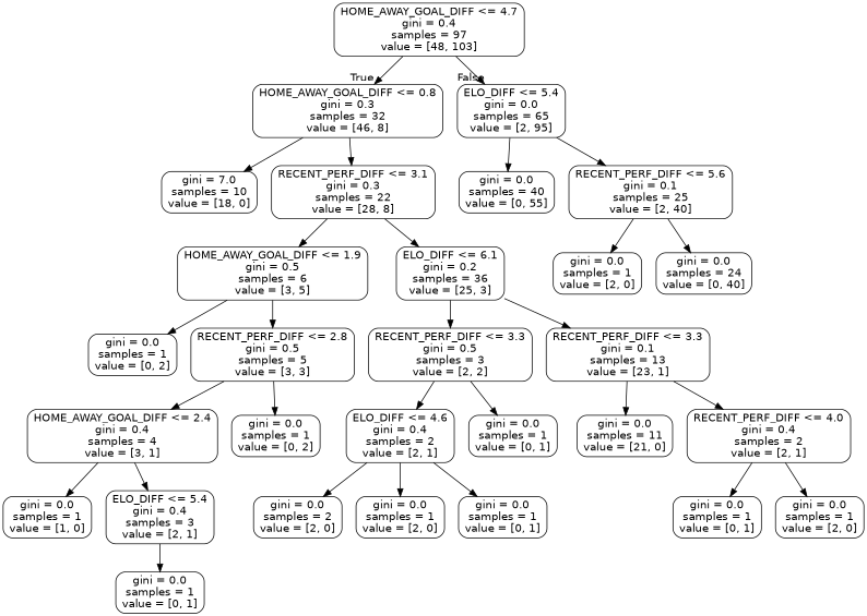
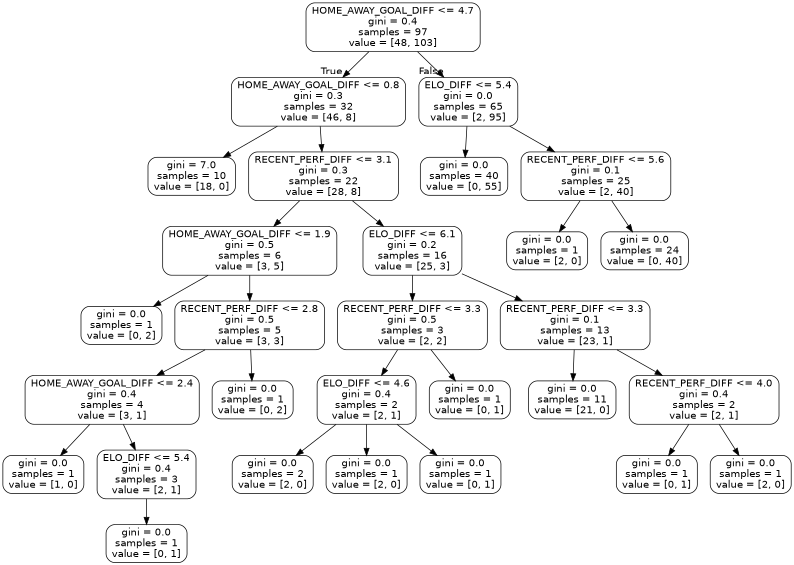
  digraph {
    node [color=black fontname=helvetica shape=box style=rounded]
    edge [fontname=helvetica]
    n1 [label="HOME_AWAY_GOAL_DIFF <= 4.7\ngini = 0.4\nsamples = 97\nvalue = [48, 103]"]
    n2 [label="HOME_AWAY_GOAL_DIFF <= 0.8\ngini = 0.3\nsamples = 32\nvalue = [46, 8]"]
    n3 [label="ELO_DIFF <= 5.4\ngini = 0.0\nsamples = 65\nvalue = [2, 95]"]
    n4 [label="gini = 7.0\nsamples = 10\nvalue = [18, 0]"]
    n5 [label="RECENT_PERF_DIFF <= 3.1\ngini = 0.3\nsamples = 22\nvalue = [28, 8]"]
    n6 [label="gini = 0.0\nsamples = 40\nvalue = [0, 55]"]
    n7 [label="RECENT_PERF_DIFF <= 5.6\ngini = 0.1\nsamples = 25\nvalue = [2, 40]"]
    n8 [label="HOME_AWAY_GOAL_DIFF <= 1.9\ngini = 0.5\nsamples = 6\nvalue = [3, 5]"]
-   n9 [label="ELO_DIFF <= 6.1\ngini = 0.2\nsamples = 36\nvalue = [25, 3]"]
+   n9 [label="ELO_DIFF <= 6.1\ngini = 0.2\nsamples = 16\nvalue = [25, 3]"]
    n10 [label="gini = 0.0\nsamples = 1\nvalue = [0, 2]"]
    n11 [label="RECENT_PERF_DIFF <= 2.8\ngini = 0.5\nsamples = 5\nvalue = [3, 3]"]
    n12 [label="RECENT_PERF_DIFF <= 3.3\ngini = 0.5\nsamples = 3\nvalue = [2, 2]"]
    n13 [label="RECENT_PERF_DIFF <= 3.3\ngini = 0.1\nsamples = 13\nvalue = [23, 1]"]
    n14 [label="HOME_AWAY_GOAL_DIFF <= 2.4\ngini = 0.4\nsamples = 4\nvalue = [3, 1]"]
    n15 [label="gini = 0.0\nsamples = 1\nvalue = [0, 2]"]
    n16 [label="gini = 0.0\nsamples = 1\nvalue = [1, 0]"]
    n17 [label="ELO_DIFF <= 5.4\ngini = 0.4\nsamples = 3\nvalue = [2, 1]"]
    n18 [label="gini = 0.0\nsamples = 1\nvalue = [0, 1]"]
    n19 [label="gini = 0.0\nsamples = 2\nvalue = [2, 0]"]
    n20 [label="ELO_DIFF <= 4.6\ngini = 0.4\nsamples = 2\nvalue = [2, 1]"]
    n21 [label="gini = 0.0\nsamples = 1\nvalue = [0, 1]"]
    n22 [label="gini = 0.0\nsamples = 11\nvalue = [21, 0]"]
    n23 [label="RECENT_PERF_DIFF <= 4.0\ngini = 0.4\nsamples = 2\nvalue = [2, 1]"]
    n24 [label="gini = 0.0\nsamples = 1\nvalue = [2, 0]"]
    n25 [label="gini = 0.0\nsamples = 1\nvalue = [0, 1]"]
    n26 [label="gini = 0.0\nsamples = 1\nvalue = [0, 1]"]
    n27 [label="gini = 0.0\nsamples = 1\nvalue = [2, 0]"]
    n28 [label="gini = 0.0\nsamples = 1\nvalue = [2, 0]"]
    n29 [label="gini = 0.0\nsamples = 24\nvalue = [0, 40]"]
    n1 -> n2 [headlabel=True labelangle=45 labeldistance=2.5]
    n1 -> n3 [headlabel=False labelangle=-45 labeldistance=2.5]
    n2 -> n4
    n2 -> n5
    n3 -> n6
    n3 -> n7
    n5 -> n8
    n5 -> n9
    n7 -> n28
    n7 -> n29
    n8 -> n10
    n8 -> n11
    n9 -> n12
    n9 -> n13
    n11 -> n14
    n11 -> n15
    n12 -> n20
    n12 -> n21
    n13 -> n22
    n13 -> n23
    n14 -> n16
    n14 -> n17
    n17 -> n18
    n20 -> n19
    n20 -> n24
    n20 -> n25
    n23 -> n26
    n23 -> n27
  }
